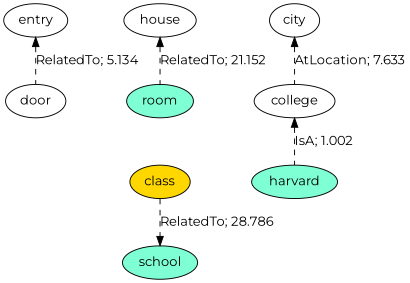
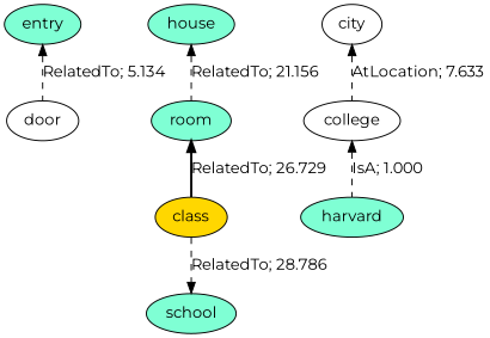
  digraph {
    fontname=Montserrat
    node [fillcolor=white fontname=Montserrat style=filled]
    edge [dir=back fontname=Montserrat style=dashed]
-   n1 [label=entry]
+   n1 [fillcolor=aquamarine label=entry]
    n2 [label=door]
-   n3 [label=house]
+   n3 [fillcolor=aquamarine label=house]
    n4 [fillcolor=aquamarine label=room]
    n5 [fillcolor=gold label=class]
    n6 [fillcolor=aquamarine label=school]
    n7 [label=city]
    n8 [label=college]
    n9 [fillcolor=aquamarine label=harvard]
    n1 -> n2 [label="RelatedTo; 5.134" weight=5.134]
-   n3 -> n4 [label="RelatedTo; 21.152" weight=21.152]
+   n3 -> n4 [label="RelatedTo; 21.156" weight=21.152]
+   n4 -> n5 [label="RelatedTo; 26.729" style=bold weight=26.729]
    n5 -> n6 [dir=forward label="RelatedTo; 28.786" weight=28.786]
    n7 -> n8 [label="AtLocation; 7.633" weight=7.633]
-   n8 -> n9 [label="IsA; 1.002" weight=1.000]
+   n8 -> n9 [label="IsA; 1.000" weight=1.000]
  }
